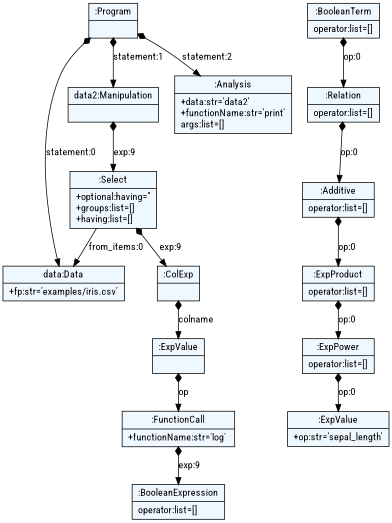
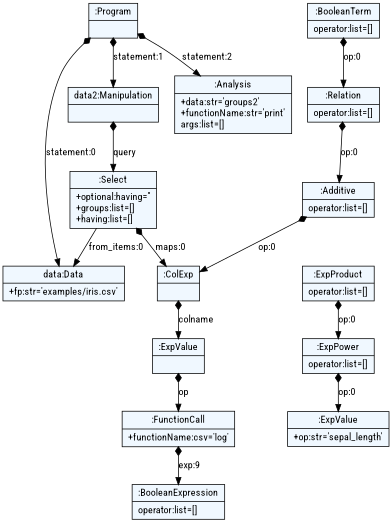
  digraph {
    fontname="Roboto Condensed"
    fontsize=8
    nodesep=0.3
    node [fillcolor=aliceblue fontname="Roboto Condensed" shape=record style=filled]
    edge [arrowtail=diamond dir=both fontname="Roboto Condensed"]
    n1 [label="{:Program|}"]
    n2 [label="{data:Data|+fp:str='examples/iris.csv'\l}"]
    n3 [label="{data2:Manipulation|}"]
-   n4 [label="{:Analysis|+data:str='data2'\l+functionName:str='print'\largs:list=[]\l}"]
+   n4 [label="{:Analysis|+data:str='groups2'\l+functionName:str='print'\largs:list=[]\l}"]
    n5 [label="{:Select|+optional:having=''\l+groups:list=[]\l+having:list=[]\l}"]
    n6 [label="{:ColExp|}"]
    n7 [label="{:ExpValue|}"]
-   n8 [label="{:FunctionCall|+functionName:str='log'\l}"]
+   n8 [label="{:FunctionCall|+functionName:csv='log'\l}"]
    n9 [label="{:BooleanExpression|operator:list=[]\l}"]
    n10 [label="{:BooleanTerm|operator:list=[]\l}"]
    n11 [label="{:Relation|operator:list=[]\l}"]
    n12 [label="{:Additive|operator:list=[]\l}"]
    n13 [label="{:ExpProduct|operator:list=[]\l}"]
    n14 [label="{:ExpPower|operator:list=[]\l}"]
    n15 [label="{:ExpValue|+op:str='sepal_length'\l}"]
    n1 -> n2 [label="statement:0"]
    n1 -> n3 [label="statement:1"]
    n1 -> n4 [label="statement:2"]
-   n3 -> n5 [label="exp:9"]
+   n3 -> n5 [label=query]
    n5 -> n2 [arrowtail=empty dir=black label="from_items:0"]
-   n5 -> n6 [label="exp:9"]
+   n5 -> n6 [label="maps:0"]
    n6 -> n7 [label=colname]
    n7 -> n8 [label=op]
    n8 -> n9 [label="exp:9"]
    n10 -> n11 [label="op:0"]
    n11 -> n12 [label="op:0"]
-   n12 -> n13 [label="op:0"]
+   n12 -> n6 [label="op:0"]
    n13 -> n14 [label="op:0"]
    n14 -> n15 [label="op:0"]
  }
